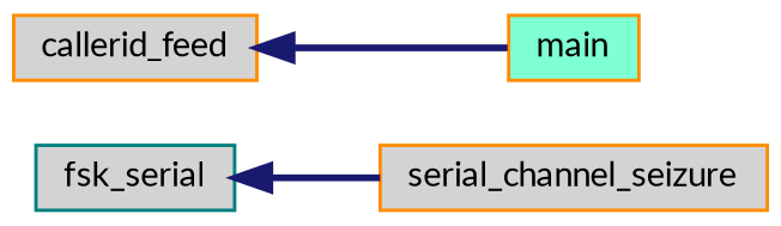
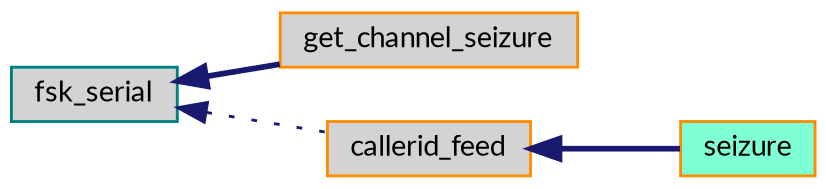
  digraph {
    fontname=Lato
    rankdir=LR
    node [color=darkorange fillcolor=lightgrey fontname=Lato fontsize=10 shape=record style=filled]
    edge [color=midnightblue dir=back fontname=Lato fontsize=10 labelfontname=Helvetica labelfontsize=10 style=bold]
-   n1 [fontcolor=black height=0.2 label=serial_channel_seizure width=0.4]
+   n1 [fontcolor=black height=0.2 label=get_channel_seizure width=0.4]
    n2 [color=teal height=0.2 label=fsk_serial width=0.4]
    n3 [height=0.2 label=callerid_feed width=0.4]
-   n4 [fillcolor=aquamarine height=0.2 label=main width=0.4]
+   n4 [fillcolor=aquamarine height=0.2 label=seizure width=0.4]
    n2 -> n1
+   n2 -> n3 [style=dotted]
    n3 -> n4
  }
